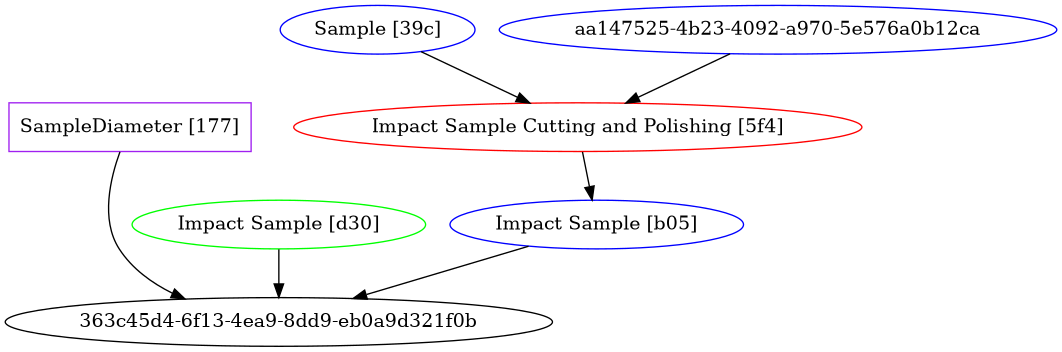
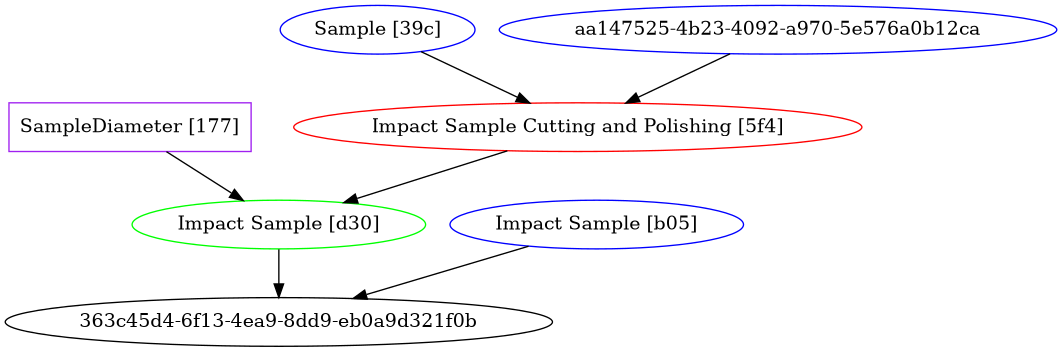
  strict digraph {
    node [color=blue nodesep=0.4 ranksep=1]
    "SampleDiameter [177]" [SampleDiameter="SampleDiameter, 3.0 millimeter" color=purple height=0.5 shape=rectangle width=2.4861]
    "Impact Sample [d30]" [color=green height=0.5 width=3.015]
    "363c45d4-6f13-4ea9-8dd9-eb0a9d321f0b" [height=0.5 width=5.6148 color=""]
    "Impact Sample [b05]" [height=0.5 width=3.015]
    "Sample [39c]" [height=0.5 width=2.004]
    "Impact Sample Cutting and Polishing [5f4]" [color=red height=0.5 width=5.8314]
    "aa147525-4b23-4092-a970-5e576a0b12ca" [height=0.5 width=5.7231]
-   "SampleDiameter [177]" -> "363c45d4-6f13-4ea9-8dd9-eb0a9d321f0b"
+   "SampleDiameter [177]" -> "Impact Sample [d30]"
    "Impact Sample [d30]" -> "363c45d4-6f13-4ea9-8dd9-eb0a9d321f0b"
    "Impact Sample [b05]" -> "363c45d4-6f13-4ea9-8dd9-eb0a9d321f0b"
    "Sample [39c]" -> "Impact Sample Cutting and Polishing [5f4]"
-   "Impact Sample Cutting and Polishing [5f4]" -> "Impact Sample [b05]"
+   "Impact Sample Cutting and Polishing [5f4]" -> "Impact Sample [d30]"
    "aa147525-4b23-4092-a970-5e576a0b12ca" -> "Impact Sample Cutting and Polishing [5f4]"
  }
